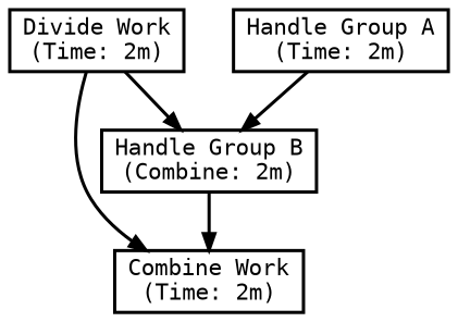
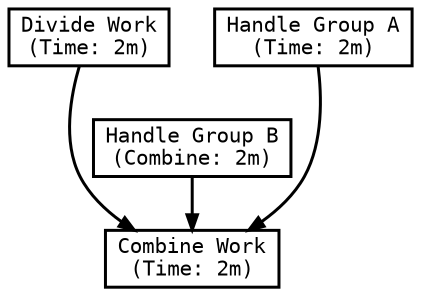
  digraph {
    fontname="DejaVu Sans Mono"
    node [fontname="DejaVu Sans Mono" penwidth=2 shape=box]
    edge [fontname="DejaVu Sans Mono" style=bold]
    n1 [label="Combine Work\n(Time: 2m)"]
    n2 [label="Divide Work\n(Time: 2m)"]
    n3 [label="Handle Group B\n(Combine: 2m)"]
    n4 [label="Handle Group A\n(Time: 2m)"]
    n2 -> n1
-   n2 -> n3
    n3 -> n1
-   n4 -> n3
+   n4 -> n1
  }
